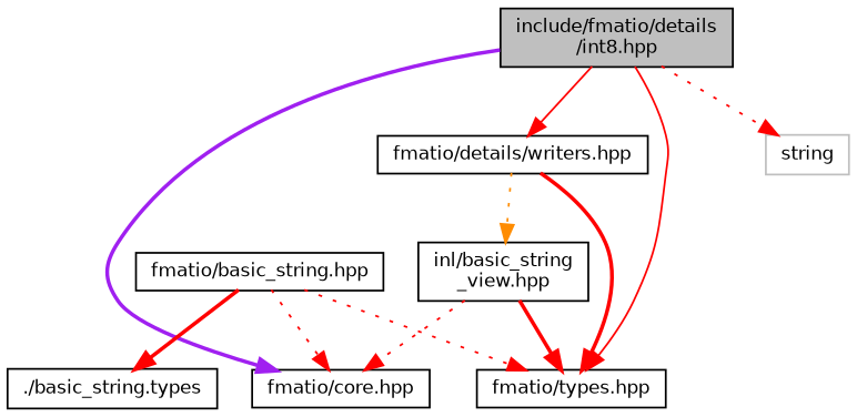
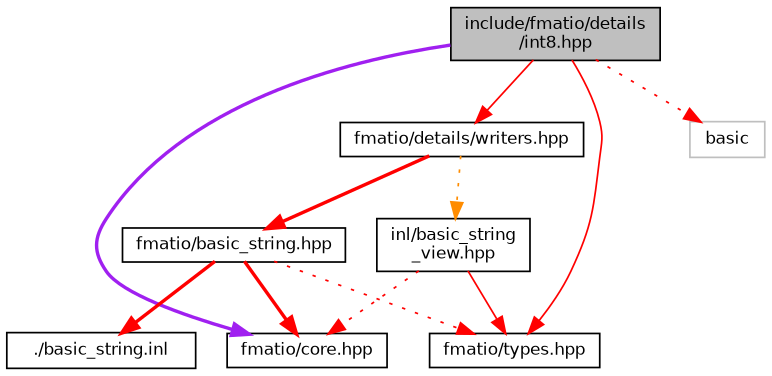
  digraph {
    node [color=black fillcolor=white fontname=Helvetica fontsize=10 shape=record style=filled]
    edge [color=red fontname=Helvetica fontsize=10 labelfontname=Helvetica labelfontsize=10 style=bold]
    n1 [fillcolor=grey75 fontcolor=black height=0.2 label="include/fmatio/details\l/int8.hpp" width=0.4]
    n2 [height=0.2 label="fmatio/core.hpp" width=0.4]
    n3 [height=0.2 label="fmatio/types.hpp" width=0.4]
    n4 [height=0.2 label="fmatio/details/writers.hpp" width=0.4]
-   n5 [color=grey75 height=0.2 label=string width=0.4]
+   n5 [color=grey75 height=0.2 label=basic width=0.4]
    n6 [height=0.2 label="fmatio/basic_string.hpp" width=0.4]
    n7 [height=0.2 label="inl/basic_string\l_view.hpp" width=0.4]
-   n8 [height=0.2 label="./basic_string.types" width=0.4]
+   n8 [height=0.2 label="./basic_string.inl" width=0.4]
    n1 -> n2 [color=purple]
    n1 -> n3 [style=solid]
    n1 -> n4 [style=solid]
    n1 -> n5 [style=dotted]
-   n4 -> n3
+   n4 -> n6
    n4 -> n7 [color=darkorange style=dotted]
-   n6 -> n2 [style=dotted]
+   n6 -> n2
    n6 -> n3 [style=dotted]
    n6 -> n8
    n7 -> n2 [style=dotted]
-   n7 -> n3
+   n7 -> n3 [style=solid]
  }
